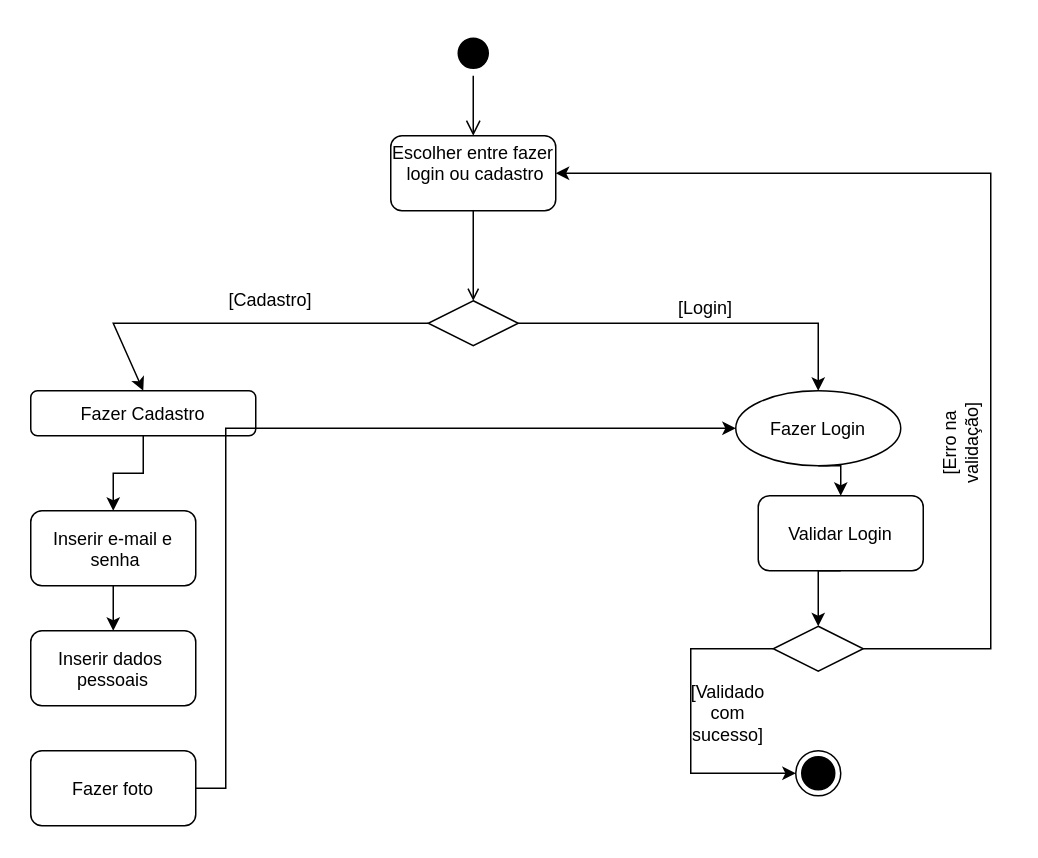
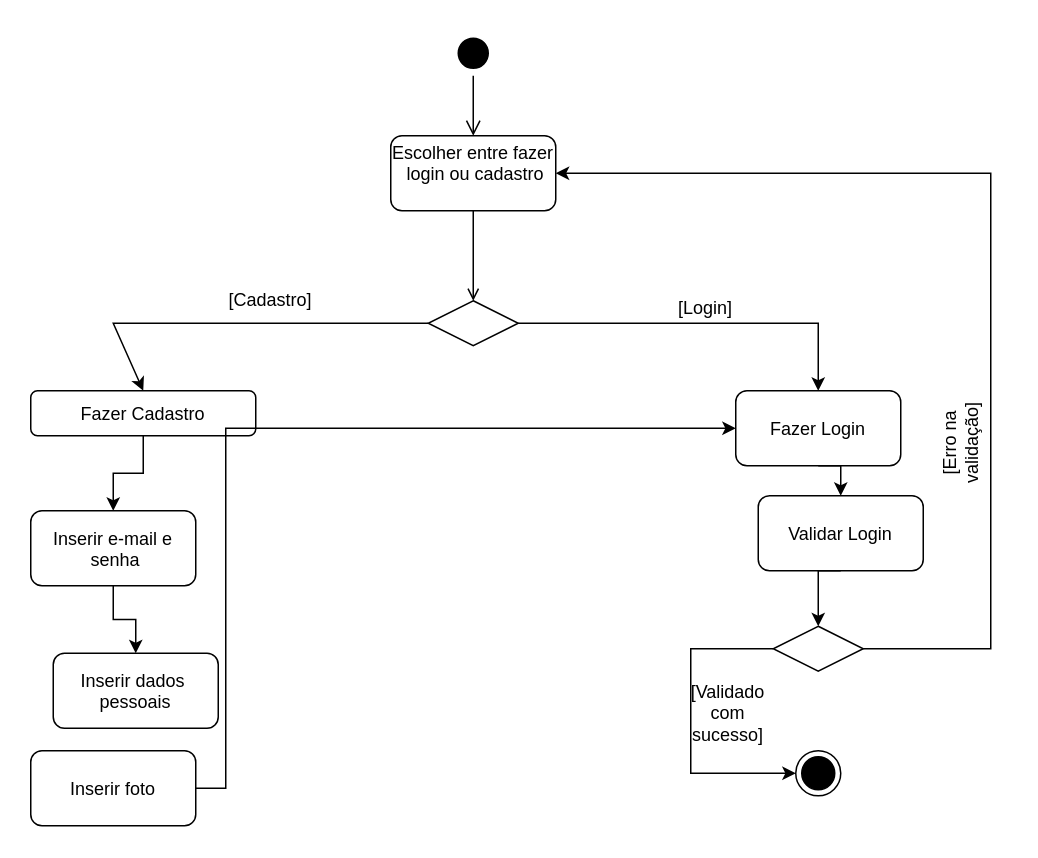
  <mxCell id="0" />
  <mxCell id="1" parent="0" />
  <mxCell id="2" value="" style="edgeStyle=elbowEdgeStyle;elbow=horizontal;verticalAlign=bottom;endArrow=open;endSize=8;endFill=1;rounded=0" edge="1" parent="1" target="3"><mxGeometry x="630" y="180" as="geometry"><mxPoint x="315" y="90" as="targetPoint" /><mxPoint x="315" y="50" as="sourcePoint" /></mxGeometry></mxCell>
  <mxCell id="3" value="Escolher entre fazer&#10; login ou cadastro&#10;" style="rounded=1;" vertex="1" parent="1"><mxGeometry x="260" y="90" width="110" height="50" as="geometry" /></mxCell>
  <mxCell id="4" value="" style="endArrow=open;endFill=1;rounded=0" edge="1" parent="1" source="3"><mxGeometry relative="1" as="geometry"><mxPoint x="315" y="200" as="targetPoint" /></mxGeometry></mxCell>
  <mxCell id="5" value="" style="ellipse;shape=startState;fillColor=#000000;strokeColor=#FFFFFF;" vertex="1" parent="1"><mxGeometry x="300" y="20" width="30" height="30" as="geometry" /></mxCell>
  <mxCell id="6" value="" style="rhombus;whiteSpace=wrap;html=1;" vertex="1" parent="1"><mxGeometry x="285" y="200" width="60" height="30" as="geometry" /></mxCell>
  <mxCell id="7" value="" style="endArrow=classic;html=1;rounded=0;exitX=0;exitY=0.5;exitDx=0;exitDy=0;entryX=0.5;entryY=0;entryDx=0;entryDy=0;" edge="1" parent="1" source="6" target="9"><mxGeometry width="50" height="50" relative="1" as="geometry"><mxPoint x="205" y="240" as="sourcePoint" /><mxPoint x="50" y="215" as="targetPoint" /><Array as="points"><mxPoint x="75" y="215" /></Array></mxGeometry></mxCell>
  <mxCell id="8" style="edgeStyle=orthogonalEdgeStyle;rounded=0;orthogonalLoop=1;jettySize=auto;html=1;exitX=0.5;exitY=1;exitDx=0;exitDy=0;" edge="1" parent="1" source="9" target="16"><mxGeometry relative="1" as="geometry" /></mxCell>
  <mxCell id="9" value="Fazer Cadastro" style="rounded=1;" vertex="1" parent="1"><mxGeometry x="20" y="260" width="150" height="30" as="geometry" /></mxCell>
  <mxCell id="10" value="[Login]" style="text;html=1;strokeColor=none;fillColor=none;align=center;verticalAlign=middle;whiteSpace=wrap;rounded=0;" vertex="1" parent="1"><mxGeometry x="440" y="190" width="60" height="30" as="geometry" /></mxCell>
  <mxCell id="11" value="[Cadastro]" style="text;html=1;strokeColor=none;fillColor=none;align=center;verticalAlign=middle;whiteSpace=wrap;rounded=0;" vertex="1" parent="1"><mxGeometry x="150" y="185" width="60" height="30" as="geometry" /></mxCell>
  <mxCell id="12" style="edgeStyle=orthogonalEdgeStyle;rounded=0;orthogonalLoop=1;jettySize=auto;html=1;exitX=0.5;exitY=1;exitDx=0;exitDy=0;entryX=0.5;entryY=0;entryDx=0;entryDy=0;" edge="1" parent="1" source="13" target="22"><mxGeometry relative="1" as="geometry" /></mxCell>
  <mxCell id="13" value="Validar Login" style="rounded=1;" vertex="1" parent="1"><mxGeometry x="505" y="330" width="110" height="50" as="geometry" /></mxCell>
  <mxCell id="14" value="" style="endArrow=classic;html=1;rounded=0;exitX=1;exitY=0.5;exitDx=0;exitDy=0;entryX=0.5;entryY=0;entryDx=0;entryDy=0;" edge="1" parent="1" source="6" target="25"><mxGeometry width="50" height="50" relative="1" as="geometry"><mxPoint x="495" y="265" as="sourcePoint" /><mxPoint x="545" y="270" as="targetPoint" /><Array as="points"><mxPoint x="545" y="215" /></Array></mxGeometry></mxCell>
  <mxCell id="15" style="edgeStyle=orthogonalEdgeStyle;rounded=0;orthogonalLoop=1;jettySize=auto;html=1;exitX=0.5;exitY=1;exitDx=0;exitDy=0;entryX=0.5;entryY=0;entryDx=0;entryDy=0;" edge="1" parent="1" source="16" target="17"><mxGeometry relative="1" as="geometry" /></mxCell>
  <mxCell id="16" value="Inserir e-mail e&#10; senha" style="rounded=1;" vertex="1" parent="1"><mxGeometry x="20" y="340" width="110" height="50" as="geometry" /></mxCell>
- <mxCell id="17" value="Inserir dados &#10;pessoais" style="rounded=1;" vertex="1" parent="1"><mxGeometry x="20" y="420" width="110" height="50" as="geometry" /></mxCell>
+ <mxCell id="17" value="Inserir dados &#10;pessoais" style="rounded=1;" vertex="1" parent="1"><mxGeometry x="35" y="435" width="110" height="50" as="geometry" /></mxCell>
  <mxCell id="18" style="edgeStyle=orthogonalEdgeStyle;rounded=0;orthogonalLoop=1;jettySize=auto;html=1;exitX=1;exitY=0.5;exitDx=0;exitDy=0;entryX=0;entryY=0.5;entryDx=0;entryDy=0;" edge="1" parent="1" source="19" target="25"><mxGeometry relative="1" as="geometry"><Array as="points"><mxPoint x="150" y="525" /><mxPoint x="150" y="285" /></Array></mxGeometry></mxCell>
- <mxCell id="19" value="Fazer foto" style="rounded=1;" vertex="1" parent="1"><mxGeometry x="20" y="500" width="110" height="50" as="geometry" /></mxCell>
+ <mxCell id="19" value="Inserir foto" style="rounded=1;" vertex="1" parent="1"><mxGeometry x="20" y="500" width="110" height="50" as="geometry" /></mxCell>
  <mxCell id="20" style="edgeStyle=orthogonalEdgeStyle;rounded=0;orthogonalLoop=1;jettySize=auto;html=1;exitX=0;exitY=0.5;exitDx=0;exitDy=0;entryX=0;entryY=0.5;entryDx=0;entryDy=0;" edge="1" parent="1" source="22"><mxGeometry relative="1" as="geometry"><mxPoint x="530" y="515" as="targetPoint" /><Array as="points"><mxPoint x="460" y="432" /><mxPoint x="460" y="515" /></Array></mxGeometry></mxCell>
  <mxCell id="21" style="edgeStyle=orthogonalEdgeStyle;rounded=0;orthogonalLoop=1;jettySize=auto;html=1;exitX=1;exitY=0.5;exitDx=0;exitDy=0;entryX=1;entryY=0.5;entryDx=0;entryDy=0;" edge="1" parent="1" source="22" target="3"><mxGeometry relative="1" as="geometry"><Array as="points"><mxPoint x="660" y="432" /><mxPoint x="660" y="115" /></Array></mxGeometry></mxCell>
  <mxCell id="22" value="" style="rhombus;whiteSpace=wrap;html=1;" vertex="1" parent="1"><mxGeometry x="515" y="417" width="60" height="30" as="geometry" /></mxCell>
  <mxCell id="23" value="[Validado com sucesso]" style="text;html=1;strokeColor=none;fillColor=none;align=center;verticalAlign=middle;whiteSpace=wrap;rounded=0;" vertex="1" parent="1"><mxGeometry x="455" y="460" width="60" height="30" as="geometry" /></mxCell>
  <mxCell id="24" style="edgeStyle=orthogonalEdgeStyle;rounded=0;orthogonalLoop=1;jettySize=auto;html=1;exitX=0.5;exitY=1;exitDx=0;exitDy=0;entryX=0.5;entryY=0;entryDx=0;entryDy=0;" edge="1" parent="1" source="25" target="13"><mxGeometry relative="1" as="geometry" /></mxCell>
- <mxCell id="25" value="Fazer Login" style="ellipse;" vertex="1" parent="1"><mxGeometry x="490" y="260" width="110" height="50" as="geometry" /></mxCell>
+ <mxCell id="25" value="Fazer Login" style="rounded=1;" vertex="1" parent="1"><mxGeometry x="490" y="260" width="110" height="50" as="geometry" /></mxCell>
  <mxCell id="26" value="[Erro na validação]" style="text;html=1;strokeColor=none;fillColor=none;align=center;verticalAlign=middle;whiteSpace=wrap;rounded=0;rotation=270;" vertex="1" parent="1"><mxGeometry x="610" y="280" width="60" height="30" as="geometry" /></mxCell>
  <mxCell id="27" value="" style="ellipse;html=1;shape=endState;fillColor=#000000;strokeColor=#000000;" vertex="1" parent="1"><mxGeometry x="530" y="500" width="30" height="30" as="geometry" /></mxCell>
